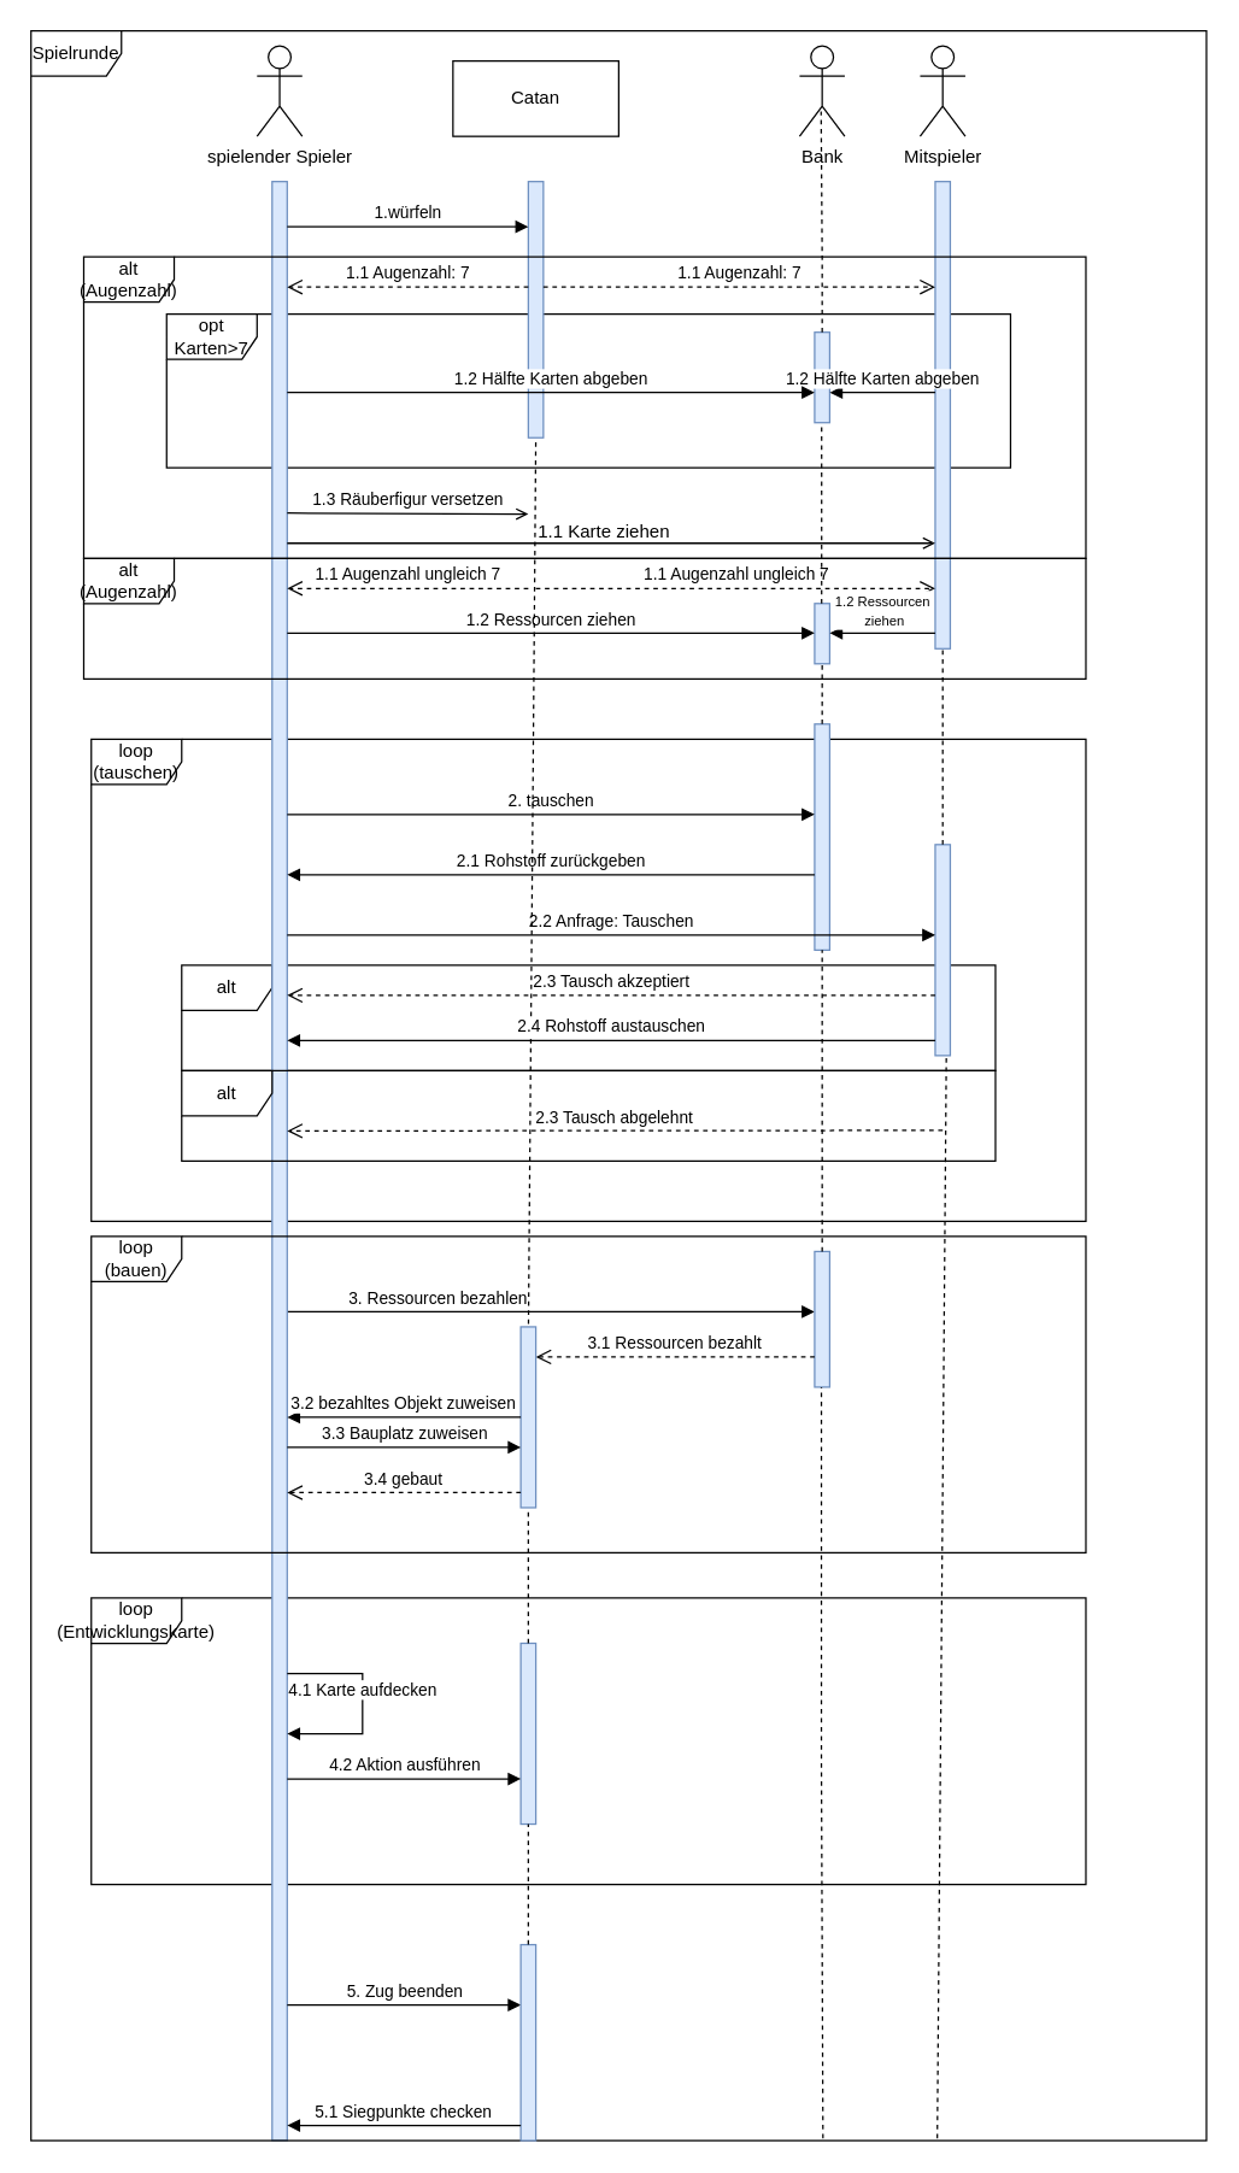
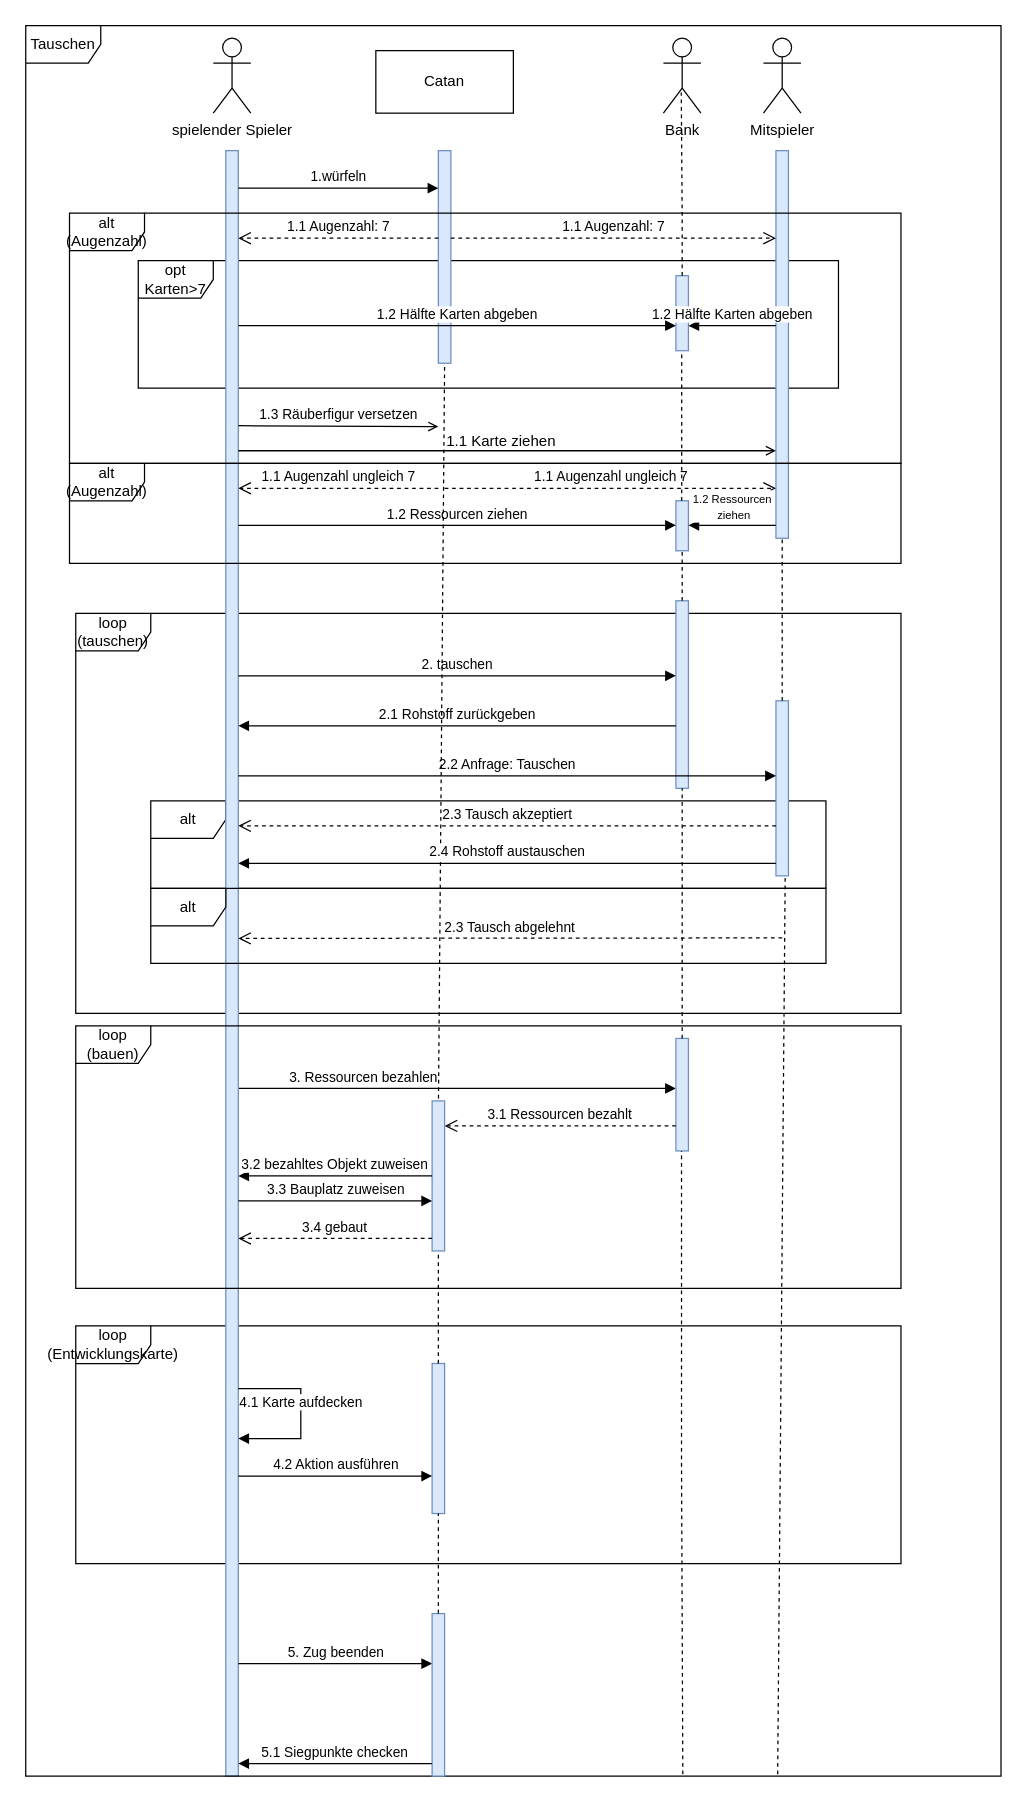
  <mxCell id="0" />
  <mxCell id="1" parent="0" />
  <mxCell id="2" value="loop (Entwicklungskarte)" style="shape=umlFrame;whiteSpace=wrap;html=1;pointerEvents=0;" parent="1" vertex="1"><mxGeometry x="60" y="1060" width="660" height="190" as="geometry" /></mxCell>
  <mxCell id="3" value="" style="endArrow=none;dashed=1;html=1;rounded=0;entryX=0.479;entryY=1.002;entryDx=0;entryDy=0;entryPerimeter=0;exitX=0.771;exitY=0.999;exitDx=0;exitDy=0;exitPerimeter=0;" parent="1" source="47" edge="1"><mxGeometry width="50" height="50" relative="1" as="geometry"><mxPoint x="622.6" y="1219.72" as="sourcePoint" /><mxPoint x="627.39" y="700" as="targetPoint" /></mxGeometry></mxCell>
  <mxCell id="4" value="3. Ressourcen bezahlen" style="html=1;verticalAlign=bottom;endArrow=block;curved=0;rounded=0;" parent="1" target="40" edge="1"><mxGeometry x="-0.429" width="80" relative="1" as="geometry"><mxPoint x="190" y="870" as="sourcePoint" /><mxPoint x="360" y="870" as="targetPoint" /><mxPoint as="offset" /></mxGeometry></mxCell>
  <mxCell id="5" value="" style="html=1;points=[[0,0,0,0,5],[0,1,0,0,-5],[1,0,0,0,5],[1,1,0,0,-5]];perimeter=orthogonalPerimeter;outlineConnect=0;targetShapes=umlLifeline;portConstraint=eastwest;newEdgeStyle={&quot;curved&quot;:0,&quot;rounded&quot;:0};fillColor=#dae8fc;strokeColor=#6c8ebf;" parent="1" vertex="1"><mxGeometry x="540" y="400" width="10" height="40" as="geometry" /></mxCell>
  <mxCell id="6" value="opt&lt;br&gt;Karten&amp;gt;7" style="shape=umlFrame;whiteSpace=wrap;html=1;pointerEvents=0;" parent="1" vertex="1"><mxGeometry x="110" y="208" width="560" height="102" as="geometry" /></mxCell>
  <mxCell id="7" value="" style="html=1;points=[[0,0,0,0,5],[0,1,0,0,-5],[1,0,0,0,5],[1,1,0,0,-5]];perimeter=orthogonalPerimeter;outlineConnect=0;targetShapes=umlLifeline;portConstraint=eastwest;newEdgeStyle={&quot;curved&quot;:0,&quot;rounded&quot;:0};fillColor=#dae8fc;strokeColor=#6c8ebf;" parent="1" vertex="1"><mxGeometry x="540" y="220" width="10" height="60" as="geometry" /></mxCell>
  <mxCell id="8" value="alt" style="shape=umlFrame;whiteSpace=wrap;html=1;pointerEvents=0;" parent="1" vertex="1"><mxGeometry x="120" y="640" width="540" height="70" as="geometry" /></mxCell>
  <mxCell id="9" value="loop (tauschen)" style="shape=umlFrame;whiteSpace=wrap;html=1;pointerEvents=0;" parent="1" vertex="1"><mxGeometry x="60" y="490" width="660" height="320" as="geometry" /></mxCell>
  <mxCell id="10" value="spielender Spieler" style="shape=umlActor;verticalLabelPosition=bottom;verticalAlign=top;html=1;" parent="1" vertex="1"><mxGeometry x="170" y="30" width="30" height="60" as="geometry" /></mxCell>
  <mxCell id="11" value="Bank" style="shape=umlActor;verticalLabelPosition=bottom;verticalAlign=top;html=1;" parent="1" vertex="1"><mxGeometry x="530" y="30" width="30" height="60" as="geometry" /></mxCell>
  <mxCell id="12" value="Mitspieler" style="shape=umlActor;verticalLabelPosition=bottom;verticalAlign=top;html=1;" parent="1" vertex="1"><mxGeometry x="610" y="30" width="30" height="60" as="geometry" /></mxCell>
  <mxCell id="13" value="" style="html=1;points=[[0,0,0,0,5],[0,1,0,0,-5],[1,0,0,0,5],[1,1,0,0,-5]];perimeter=orthogonalPerimeter;outlineConnect=0;targetShapes=umlLifeline;portConstraint=eastwest;newEdgeStyle={&quot;curved&quot;:0,&quot;rounded&quot;:0};fillColor=#dae8fc;strokeColor=#6c8ebf;" parent="1" vertex="1"><mxGeometry x="180" y="120" width="10" height="1300" as="geometry" /></mxCell>
  <mxCell id="14" value="" style="html=1;points=[[0,0,0,0,5],[0,1,0,0,-5],[1,0,0,0,5],[1,1,0,0,-5]];perimeter=orthogonalPerimeter;outlineConnect=0;targetShapes=umlLifeline;portConstraint=eastwest;newEdgeStyle={&quot;curved&quot;:0,&quot;rounded&quot;:0};fillColor=#dae8fc;strokeColor=#6c8ebf;" parent="1" vertex="1"><mxGeometry x="620" y="560" width="10" height="140" as="geometry" /></mxCell>
  <mxCell id="15" value="" style="html=1;points=[[0,0,0,0,5],[0,1,0,0,-5],[1,0,0,0,5],[1,1,0,0,-5]];perimeter=orthogonalPerimeter;outlineConnect=0;targetShapes=umlLifeline;portConstraint=eastwest;newEdgeStyle={&quot;curved&quot;:0,&quot;rounded&quot;:0};fillColor=#dae8fc;strokeColor=#6c8ebf;" parent="1" vertex="1"><mxGeometry x="540" y="480" width="10" height="150" as="geometry" /></mxCell>
  <mxCell id="16" value="Catan" style="html=1;whiteSpace=wrap;" parent="1" vertex="1"><mxGeometry x="300" y="40" width="110" height="50" as="geometry" /></mxCell>
  <mxCell id="17" value="" style="html=1;points=[[0,0,0,0,5],[0,1,0,0,-5],[1,0,0,0,5],[1,1,0,0,-5]];perimeter=orthogonalPerimeter;outlineConnect=0;targetShapes=umlLifeline;portConstraint=eastwest;newEdgeStyle={&quot;curved&quot;:0,&quot;rounded&quot;:0};fillColor=#dae8fc;strokeColor=#6c8ebf;" parent="1" vertex="1"><mxGeometry x="350" y="120" width="10" height="170" as="geometry" /></mxCell>
  <mxCell id="18" value="2. tauschen" style="html=1;verticalAlign=bottom;endArrow=block;curved=0;rounded=0;" parent="1" target="15" edge="1"><mxGeometry width="80" relative="1" as="geometry"><mxPoint x="190" y="540" as="sourcePoint" /><mxPoint x="270" y="540" as="targetPoint" /></mxGeometry></mxCell>
  <mxCell id="19" value="2.1 Rohstoff zurückgeben" style="html=1;verticalAlign=bottom;endArrow=block;curved=0;rounded=0;" parent="1" edge="1"><mxGeometry width="80" relative="1" as="geometry"><mxPoint x="540" y="580" as="sourcePoint" /><mxPoint x="190" y="580" as="targetPoint" /><Array as="points"><mxPoint x="510" y="580" /></Array></mxGeometry></mxCell>
  <mxCell id="20" value="2.2 Anfrage: Tauschen" style="html=1;verticalAlign=bottom;endArrow=block;curved=0;rounded=0;" parent="1" target="14" edge="1"><mxGeometry width="80" relative="1" as="geometry"><mxPoint x="190" y="620" as="sourcePoint" /><mxPoint x="270" y="620" as="targetPoint" /><Array as="points"><mxPoint x="480" y="620" /></Array></mxGeometry></mxCell>
  <mxCell id="21" value="alt" style="shape=umlFrame;whiteSpace=wrap;html=1;pointerEvents=0;" parent="1" vertex="1"><mxGeometry x="120" y="710" width="540" height="60" as="geometry" /></mxCell>
  <mxCell id="22" value="2.3 Tausch akzeptiert" style="html=1;verticalAlign=bottom;endArrow=open;dashed=1;endSize=8;curved=0;rounded=0;" parent="1" edge="1"><mxGeometry relative="1" as="geometry"><mxPoint x="620" y="660" as="sourcePoint" /><mxPoint x="190" y="660" as="targetPoint" /></mxGeometry></mxCell>
  <mxCell id="23" value="2.3 Tausch abgelehnt" style="html=1;verticalAlign=bottom;endArrow=open;dashed=1;endSize=8;curved=0;rounded=0;" parent="1" edge="1"><mxGeometry relative="1" as="geometry"><mxPoint x="625" y="749.63" as="sourcePoint" /><mxPoint x="190" y="750" as="targetPoint" /></mxGeometry></mxCell>
  <mxCell id="24" value="1.würfeln" style="html=1;verticalAlign=bottom;endArrow=block;curved=0;rounded=0;" parent="1" target="17" edge="1"><mxGeometry width="80" relative="1" as="geometry"><mxPoint x="190" y="150" as="sourcePoint" /><mxPoint x="270" y="150" as="targetPoint" /></mxGeometry></mxCell>
  <mxCell id="25" value="1.1 Augenzahl: 7" style="html=1;verticalAlign=bottom;endArrow=open;dashed=1;endSize=8;curved=0;rounded=0;" parent="1" source="17" target="13" edge="1"><mxGeometry relative="1" as="geometry"><mxPoint x="270" y="180" as="sourcePoint" /><mxPoint x="190" y="180" as="targetPoint" /><Array as="points"><mxPoint x="270" y="190" /></Array></mxGeometry></mxCell>
  <mxCell id="26" value="" style="html=1;points=[[0,0,0,0,5],[0,1,0,0,-5],[1,0,0,0,5],[1,1,0,0,-5]];perimeter=orthogonalPerimeter;outlineConnect=0;targetShapes=umlLifeline;portConstraint=eastwest;newEdgeStyle={&quot;curved&quot;:0,&quot;rounded&quot;:0};fillColor=#dae8fc;strokeColor=#6c8ebf;" parent="1" vertex="1"><mxGeometry x="620" y="120" width="10" height="310" as="geometry" /></mxCell>
  <mxCell id="27" value="1.2 Hälfte Karten abgeben" style="html=1;verticalAlign=bottom;endArrow=block;curved=0;rounded=0;" parent="1" target="7" edge="1"><mxGeometry width="80" relative="1" as="geometry"><mxPoint x="620" y="260" as="sourcePoint" /><mxPoint x="700" y="260" as="targetPoint" /></mxGeometry></mxCell>
  <mxCell id="28" value="1.1 Augenzahl: 7" style="html=1;verticalAlign=bottom;endArrow=open;dashed=1;endSize=8;curved=0;rounded=0;" parent="1" source="17" target="26" edge="1"><mxGeometry relative="1" as="geometry"><mxPoint x="360" y="194.64" as="sourcePoint" /><mxPoint x="620" y="194.64" as="targetPoint" /><Array as="points"><mxPoint x="490" y="190" /></Array></mxGeometry></mxCell>
  <mxCell id="29" value="1.2 Hälfte Karten abgeben" style="html=1;verticalAlign=bottom;endArrow=block;curved=0;rounded=0;" parent="1" edge="1"><mxGeometry width="80" relative="1" as="geometry"><mxPoint x="190" y="260" as="sourcePoint" /><mxPoint x="540" y="260" as="targetPoint" /></mxGeometry></mxCell>
  <mxCell id="30" value="1.3 Räuberfigur versetzen" style="html=1;verticalAlign=bottom;endArrow=open;curved=0;rounded=0;endFill=0;" parent="1" edge="1"><mxGeometry width="80" relative="1" as="geometry"><mxPoint x="190" y="340" as="sourcePoint" /><mxPoint x="350" y="340.69" as="targetPoint" /></mxGeometry></mxCell>
  <mxCell id="31" value="" style="endArrow=open;html=1;rounded=0;endFill=0;" parent="1" edge="1"><mxGeometry width="50" height="50" relative="1" as="geometry"><mxPoint x="190" y="360" as="sourcePoint" /><mxPoint x="620" y="360" as="targetPoint" /><Array as="points"><mxPoint x="410" y="360" /></Array></mxGeometry></mxCell>
  <mxCell id="32" value="1.1 Augenzahl ungleich 7" style="html=1;verticalAlign=bottom;endArrow=open;dashed=1;endSize=8;curved=0;rounded=0;" parent="1" edge="1"><mxGeometry relative="1" as="geometry"><mxPoint x="350" y="390" as="sourcePoint" /><mxPoint x="190" y="390" as="targetPoint" /><Array as="points"><mxPoint x="270" y="390" /></Array></mxGeometry></mxCell>
  <mxCell id="33" value="1.1 Augenzahl ungleich 7" style="html=1;verticalAlign=bottom;endArrow=open;dashed=1;endSize=8;curved=0;rounded=0;entryX=0;entryY=0.871;entryDx=0;entryDy=0;entryPerimeter=0;" parent="1" target="26" edge="1"><mxGeometry relative="1" as="geometry"><mxPoint x="355" y="390" as="sourcePoint" /><mxPoint x="615" y="390" as="targetPoint" /><Array as="points"><mxPoint x="475" y="390" /></Array></mxGeometry></mxCell>
  <mxCell id="34" value="1.2 Ressourcen ziehen" style="html=1;verticalAlign=bottom;endArrow=block;curved=0;rounded=0;" parent="1" edge="1"><mxGeometry width="80" relative="1" as="geometry"><mxPoint x="190" y="419.62" as="sourcePoint" /><mxPoint x="540" y="419.62" as="targetPoint" /></mxGeometry></mxCell>
  <mxCell id="35" value="&lt;font style=&quot;font-size: 9px;&quot;&gt;1.2 Ressourcen&lt;br&gt;&amp;nbsp;ziehen&lt;/font&gt;" style="html=1;verticalAlign=bottom;endArrow=block;curved=0;rounded=0;" parent="1" edge="1"><mxGeometry width="80" relative="1" as="geometry"><mxPoint x="620" y="419.62" as="sourcePoint" /><mxPoint x="550" y="419.62" as="targetPoint" /></mxGeometry></mxCell>
  <mxCell id="36" value="alt (Augenzahl)" style="shape=umlFrame;whiteSpace=wrap;html=1;pointerEvents=0;" parent="1" vertex="1"><mxGeometry x="55" y="170" width="665" height="200" as="geometry" /></mxCell>
  <mxCell id="37" value="alt&lt;br&gt;(Augenzahl)" style="shape=umlFrame;whiteSpace=wrap;html=1;pointerEvents=0;" parent="1" vertex="1"><mxGeometry x="55" y="370" width="665" height="80" as="geometry" /></mxCell>
  <mxCell id="38" value="" style="endArrow=none;dashed=1;html=1;rounded=0;" parent="1" edge="1"><mxGeometry width="50" height="50" relative="1" as="geometry"><mxPoint x="350" y="890" as="sourcePoint" /><mxPoint x="355" y="290" as="targetPoint" /></mxGeometry></mxCell>
  <mxCell id="39" value="2.4 Rohstoff austauschen" style="html=1;verticalAlign=bottom;endArrow=block;curved=0;rounded=0;" parent="1" source="14" edge="1"><mxGeometry width="80" relative="1" as="geometry"><mxPoint x="540" y="690" as="sourcePoint" /><mxPoint x="190" y="690" as="targetPoint" /><Array as="points"><mxPoint x="510" y="690" /></Array></mxGeometry></mxCell>
  <mxCell id="40" value="" style="html=1;points=[[0,0,0,0,5],[0,1,0,0,-5],[1,0,0,0,5],[1,1,0,0,-5]];perimeter=orthogonalPerimeter;outlineConnect=0;targetShapes=umlLifeline;portConstraint=eastwest;newEdgeStyle={&quot;curved&quot;:0,&quot;rounded&quot;:0};fillColor=#dae8fc;strokeColor=#6c8ebf;" parent="1" vertex="1"><mxGeometry x="540" y="830" width="10" height="90" as="geometry" /></mxCell>
  <mxCell id="41" value="3.1 Ressourcen bezahlt" style="html=1;verticalAlign=bottom;endArrow=open;dashed=1;endSize=8;curved=0;rounded=0;" parent="1" target="42" edge="1"><mxGeometry relative="1" as="geometry"><mxPoint x="540" y="900" as="sourcePoint" /><mxPoint x="460" y="900" as="targetPoint" /></mxGeometry></mxCell>
  <mxCell id="42" value="" style="html=1;points=[[0,0,0,0,5],[0,1,0,0,-5],[1,0,0,0,5],[1,1,0,0,-5]];perimeter=orthogonalPerimeter;outlineConnect=0;targetShapes=umlLifeline;portConstraint=eastwest;newEdgeStyle={&quot;curved&quot;:0,&quot;rounded&quot;:0};fillColor=#dae8fc;strokeColor=#6c8ebf;" parent="1" vertex="1"><mxGeometry x="345" y="880" width="10" height="120" as="geometry" /></mxCell>
  <mxCell id="43" value="3.2 bezahltes Objekt zuweisen" style="html=1;verticalAlign=bottom;endArrow=block;curved=0;rounded=0;" parent="1" source="42" target="13" edge="1"><mxGeometry width="80" relative="1" as="geometry"><mxPoint x="280" y="920" as="sourcePoint" /><mxPoint x="360" y="920" as="targetPoint" /></mxGeometry></mxCell>
  <mxCell id="44" value="3.3 Bauplatz zuweisen" style="html=1;verticalAlign=bottom;endArrow=block;curved=0;rounded=0;" parent="1" source="13" target="42" edge="1"><mxGeometry width="80" relative="1" as="geometry"><mxPoint x="375" y="1010" as="sourcePoint" /><mxPoint x="220" y="1010" as="targetPoint" /><Array as="points"><mxPoint x="280" y="960" /></Array></mxGeometry></mxCell>
  <mxCell id="45" value="loop (bauen)" style="shape=umlFrame;whiteSpace=wrap;html=1;pointerEvents=0;" parent="1" vertex="1"><mxGeometry x="60" y="820" width="660" height="210" as="geometry" /></mxCell>
  <mxCell id="46" value="3.4 gebaut" style="html=1;verticalAlign=bottom;endArrow=open;dashed=1;endSize=8;curved=0;rounded=0;" parent="1" edge="1"><mxGeometry relative="1" as="geometry"><mxPoint x="345" y="990" as="sourcePoint" /><mxPoint x="190" y="990" as="targetPoint" /></mxGeometry></mxCell>
- <mxCell id="47" value="Spielrunde" style="shape=umlFrame;whiteSpace=wrap;html=1;pointerEvents=0;" parent="1" vertex="1"><mxGeometry x="20" y="20" width="780" height="1400" as="geometry" /></mxCell>
+ <mxCell id="47" value="Tauschen" style="shape=umlFrame;whiteSpace=wrap;html=1;pointerEvents=0;" parent="1" vertex="1"><mxGeometry x="20" y="20" width="780" height="1400" as="geometry" /></mxCell>
  <mxCell id="48" value="4.1 Karte aufdecken" style="html=1;verticalAlign=bottom;endArrow=block;curved=0;rounded=0;" parent="1" target="13" edge="1"><mxGeometry width="80" relative="1" as="geometry"><mxPoint x="190" y="1110" as="sourcePoint" /><mxPoint x="270" y="1110" as="targetPoint" /><Array as="points"><mxPoint x="240" y="1110" /><mxPoint x="240" y="1150" /><mxPoint x="220" y="1150" /></Array></mxGeometry></mxCell>
  <mxCell id="49" value="" style="html=1;points=[[0,0,0,0,5],[0,1,0,0,-5],[1,0,0,0,5],[1,1,0,0,-5]];perimeter=orthogonalPerimeter;outlineConnect=0;targetShapes=umlLifeline;portConstraint=eastwest;newEdgeStyle={&quot;curved&quot;:0,&quot;rounded&quot;:0};fillColor=#dae8fc;strokeColor=#6c8ebf;" parent="1" vertex="1"><mxGeometry x="345" y="1090" width="10" height="120" as="geometry" /></mxCell>
  <mxCell id="50" value="4.2 Aktion ausführen" style="html=1;verticalAlign=bottom;endArrow=block;curved=0;rounded=0;" parent="1" target="49" edge="1"><mxGeometry width="80" relative="1" as="geometry"><mxPoint x="190" y="1180" as="sourcePoint" /><mxPoint x="270" y="1180" as="targetPoint" /></mxGeometry></mxCell>
  <mxCell id="51" value="5. Zug beenden" style="html=1;verticalAlign=bottom;endArrow=block;curved=0;rounded=0;" parent="1" target="52" edge="1"><mxGeometry width="80" relative="1" as="geometry"><mxPoint x="190" y="1330" as="sourcePoint" /><mxPoint x="270" y="1330" as="targetPoint" /></mxGeometry></mxCell>
  <mxCell id="52" value="" style="html=1;points=[[0,0,0,0,5],[0,1,0,0,-5],[1,0,0,0,5],[1,1,0,0,-5]];perimeter=orthogonalPerimeter;outlineConnect=0;targetShapes=umlLifeline;portConstraint=eastwest;newEdgeStyle={&quot;curved&quot;:0,&quot;rounded&quot;:0};fillColor=#dae8fc;strokeColor=#6c8ebf;" parent="1" vertex="1"><mxGeometry x="345" y="1290" width="10" height="130" as="geometry" /></mxCell>
  <mxCell id="53" value="5.1 Siegpunkte checken" style="html=1;verticalAlign=bottom;endArrow=block;curved=0;rounded=0;" parent="1" source="52" target="13" edge="1"><mxGeometry width="80" relative="1" as="geometry"><mxPoint x="240" y="1420" as="sourcePoint" /><mxPoint x="320" y="1420" as="targetPoint" /><Array as="points"><mxPoint x="270" y="1410" /></Array></mxGeometry></mxCell>
  <mxCell id="54" value="" style="endArrow=none;dashed=1;html=1;rounded=0;" parent="1" source="52" edge="1"><mxGeometry width="50" height="50" relative="1" as="geometry"><mxPoint x="300" y="1260" as="sourcePoint" /><mxPoint x="350" y="1210" as="targetPoint" /></mxGeometry></mxCell>
  <mxCell id="55" value="" style="endArrow=none;dashed=1;html=1;rounded=0;" parent="1" source="49" edge="1"><mxGeometry width="50" height="50" relative="1" as="geometry"><mxPoint x="300" y="1050" as="sourcePoint" /><mxPoint x="350" y="1000" as="targetPoint" /></mxGeometry></mxCell>
  <mxCell id="56" value="" style="endArrow=none;dashed=1;html=1;rounded=0;" parent="1" edge="1"><mxGeometry width="50" height="50" relative="1" as="geometry"><mxPoint x="544.64" y="400" as="sourcePoint" /><mxPoint x="544.64" y="280" as="targetPoint" /></mxGeometry></mxCell>
  <mxCell id="57" value="" style="endArrow=none;dashed=1;html=1;rounded=0;entryX=0.476;entryY=0.726;entryDx=0;entryDy=0;entryPerimeter=0;" parent="1" source="7" target="11" edge="1"><mxGeometry width="50" height="50" relative="1" as="geometry"><mxPoint x="500" y="170" as="sourcePoint" /><mxPoint x="550" y="120" as="targetPoint" /><Array as="points"><mxPoint x="545" y="170" /></Array></mxGeometry></mxCell>
  <mxCell id="58" value="" style="endArrow=none;dashed=1;html=1;rounded=0;exitX=0.668;exitY=0.999;exitDx=0;exitDy=0;exitPerimeter=0;" parent="1" edge="1"><mxGeometry width="50" height="50" relative="1" as="geometry"><mxPoint x="545.52" y="1418.6" as="sourcePoint" /><mxPoint x="544.48" y="920" as="targetPoint" /><Array as="points"><mxPoint x="544.48" y="1170" /></Array></mxGeometry></mxCell>
  <mxCell id="59" value="" style="endArrow=none;dashed=1;html=1;rounded=0;" parent="1" source="15" target="5" edge="1"><mxGeometry width="50" height="50" relative="1" as="geometry"><mxPoint x="500" y="490" as="sourcePoint" /><mxPoint x="550" y="440" as="targetPoint" /><Array as="points"><mxPoint x="545" y="460" /></Array></mxGeometry></mxCell>
  <mxCell id="60" value="" style="endArrow=none;dashed=1;html=1;rounded=0;" parent="1" source="40" target="15" edge="1"><mxGeometry width="50" height="50" relative="1" as="geometry"><mxPoint x="500" y="680" as="sourcePoint" /><mxPoint x="550" y="630" as="targetPoint" /></mxGeometry></mxCell>
  <mxCell id="61" value="" style="endArrow=none;dashed=1;html=1;rounded=0;" parent="1" source="14" target="26" edge="1"><mxGeometry width="50" height="50" relative="1" as="geometry"><mxPoint x="580" y="490" as="sourcePoint" /><mxPoint x="630" y="440" as="targetPoint" /></mxGeometry></mxCell>
  <mxCell id="62" value="1.1 Karte ziehen" style="text;html=1;align=center;verticalAlign=middle;resizable=0;points=[];autosize=1;strokeColor=none;fillColor=none;" vertex="1" parent="1"><mxGeometry x="345" y="338" width="110" height="30" as="geometry" /></mxCell>
